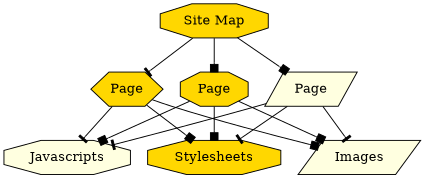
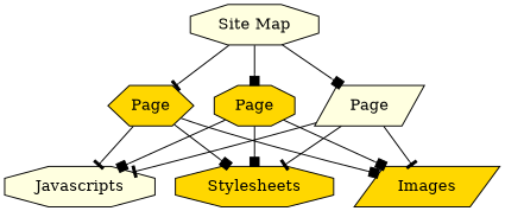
  digraph {
    node [fillcolor=gold shape=octagon style=filled]
    edge [arrowhead=box]
-   n1 [label="Site Map"]
+   n1 [fillcolor=lightyellow label="Site Map"]
    n2 [label=Page shape=hexagon]
    n3 [label=Page]
    n4 [fillcolor=lightyellow label=Page shape=parallelogram]
    n5 [fillcolor=lightyellow label=Javascripts]
    n6 [label=Stylesheets]
-   n7 [fillcolor=lightyellow label=Images shape=parallelogram]
+   n7 [label=Images shape=parallelogram]
    n1 -> n2 [arrowhead=tee]
    n1 -> n3
    n1 -> n4
    n2 -> n5 [arrowhead=tee]
    n2 -> n6
    n2 -> n7
    n3 -> n5
    n3 -> n6
    n3 -> n7
    n4 -> n5 [arrowhead=tee]
    n4 -> n6 [arrowhead=tee]
    n4 -> n7 [arrowhead=tee]
  }
